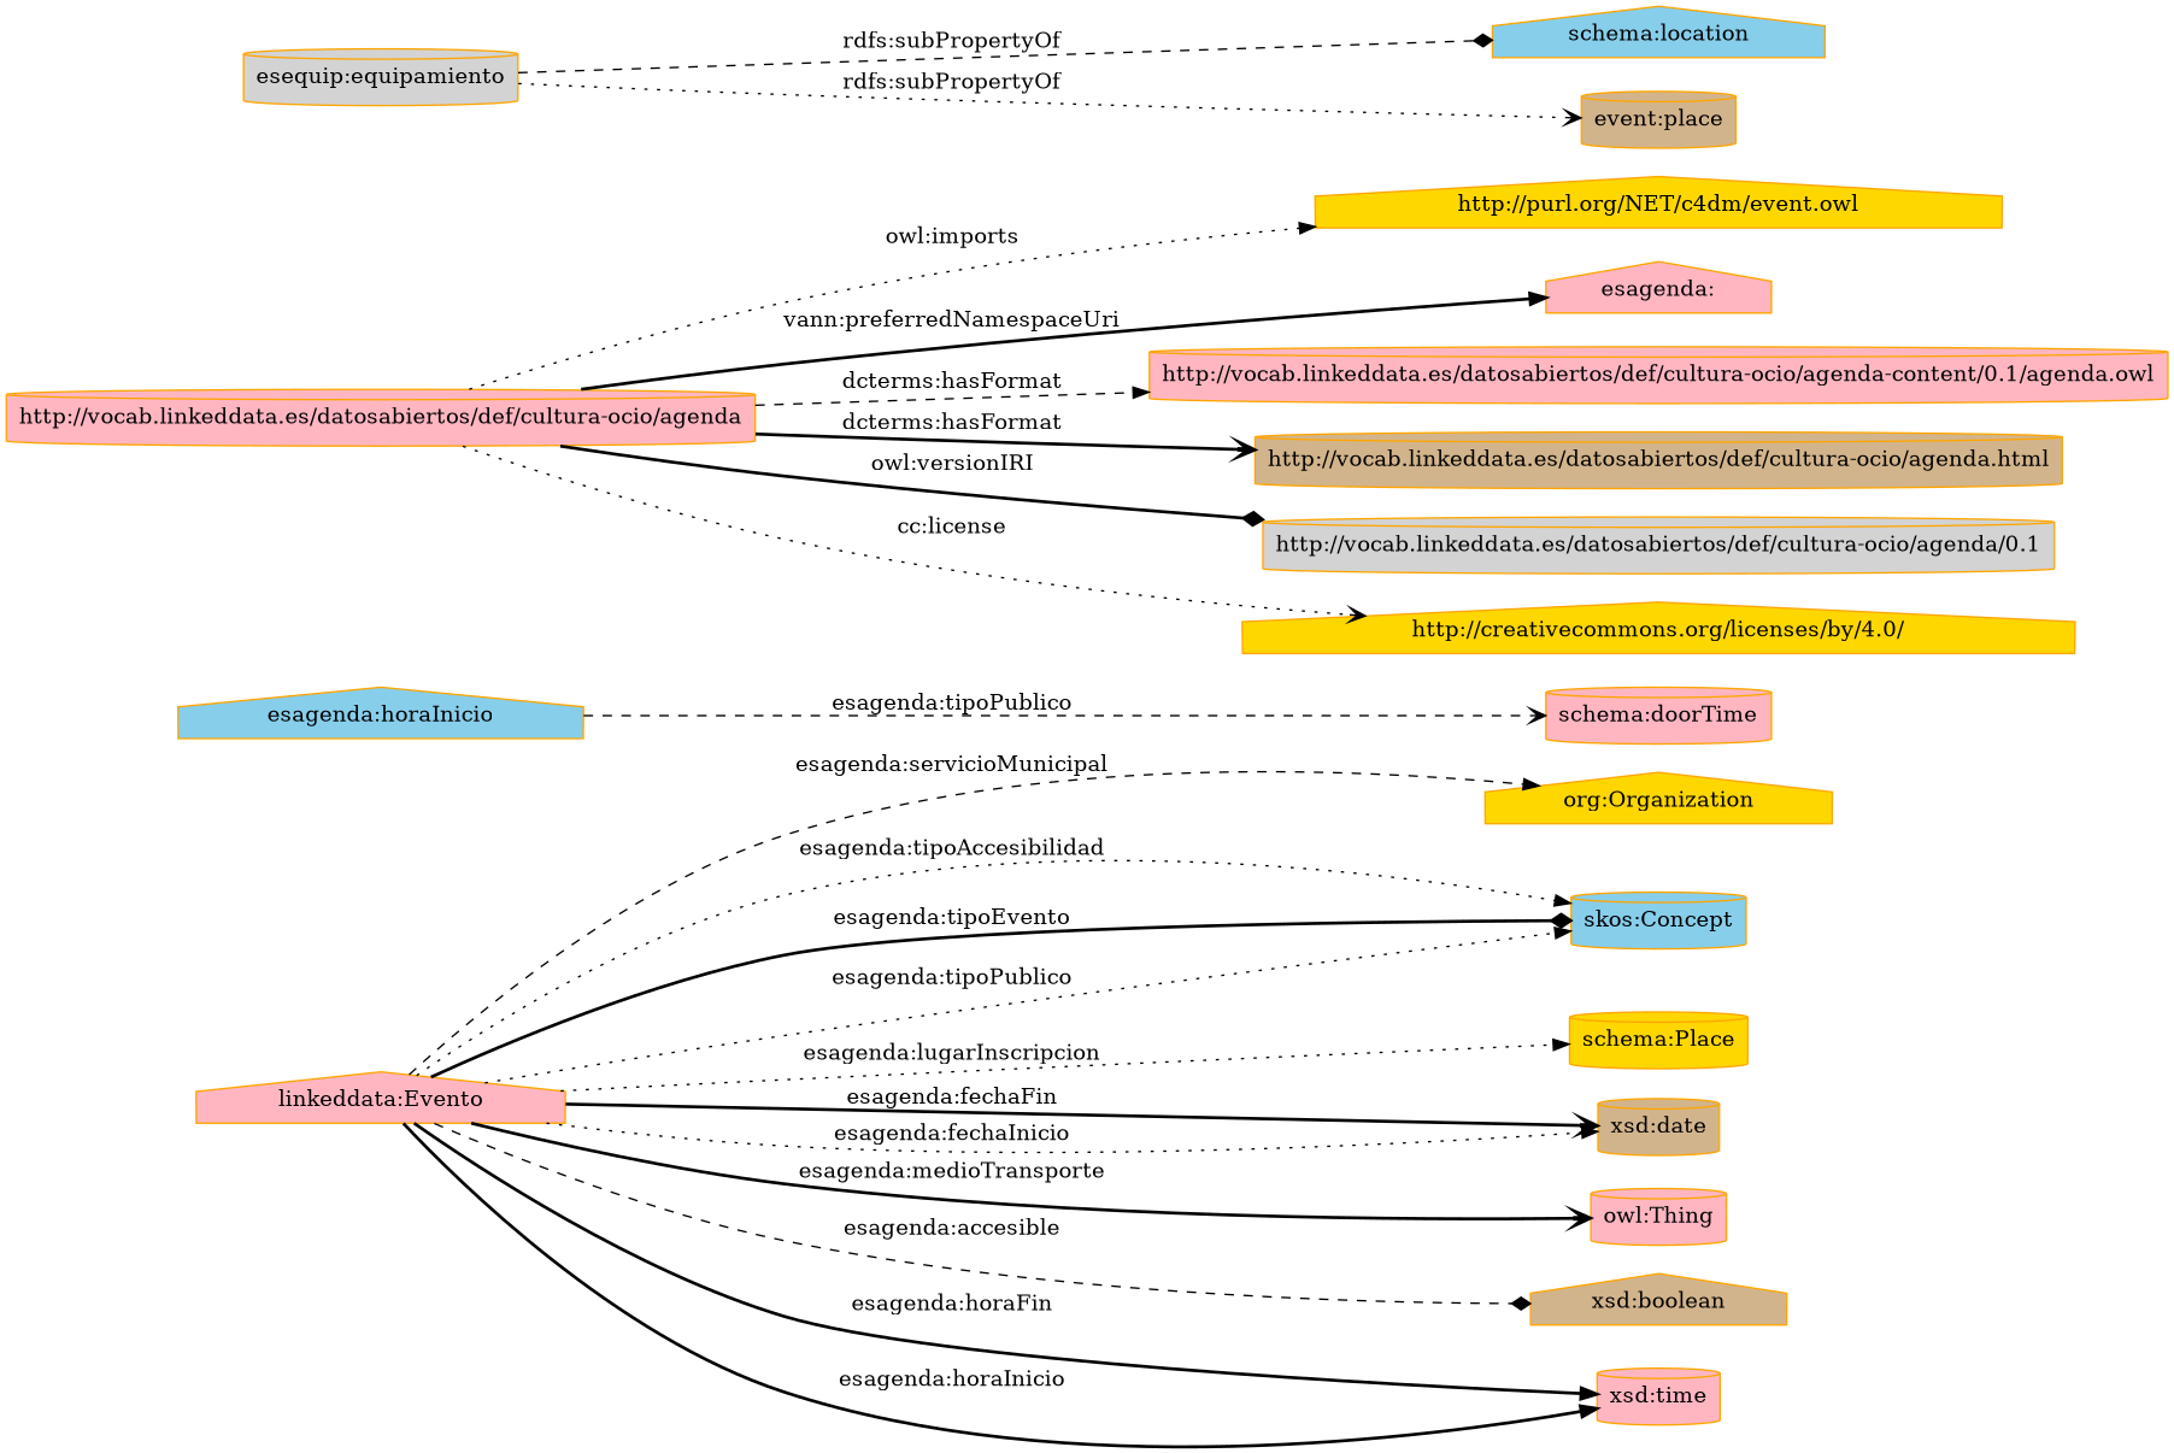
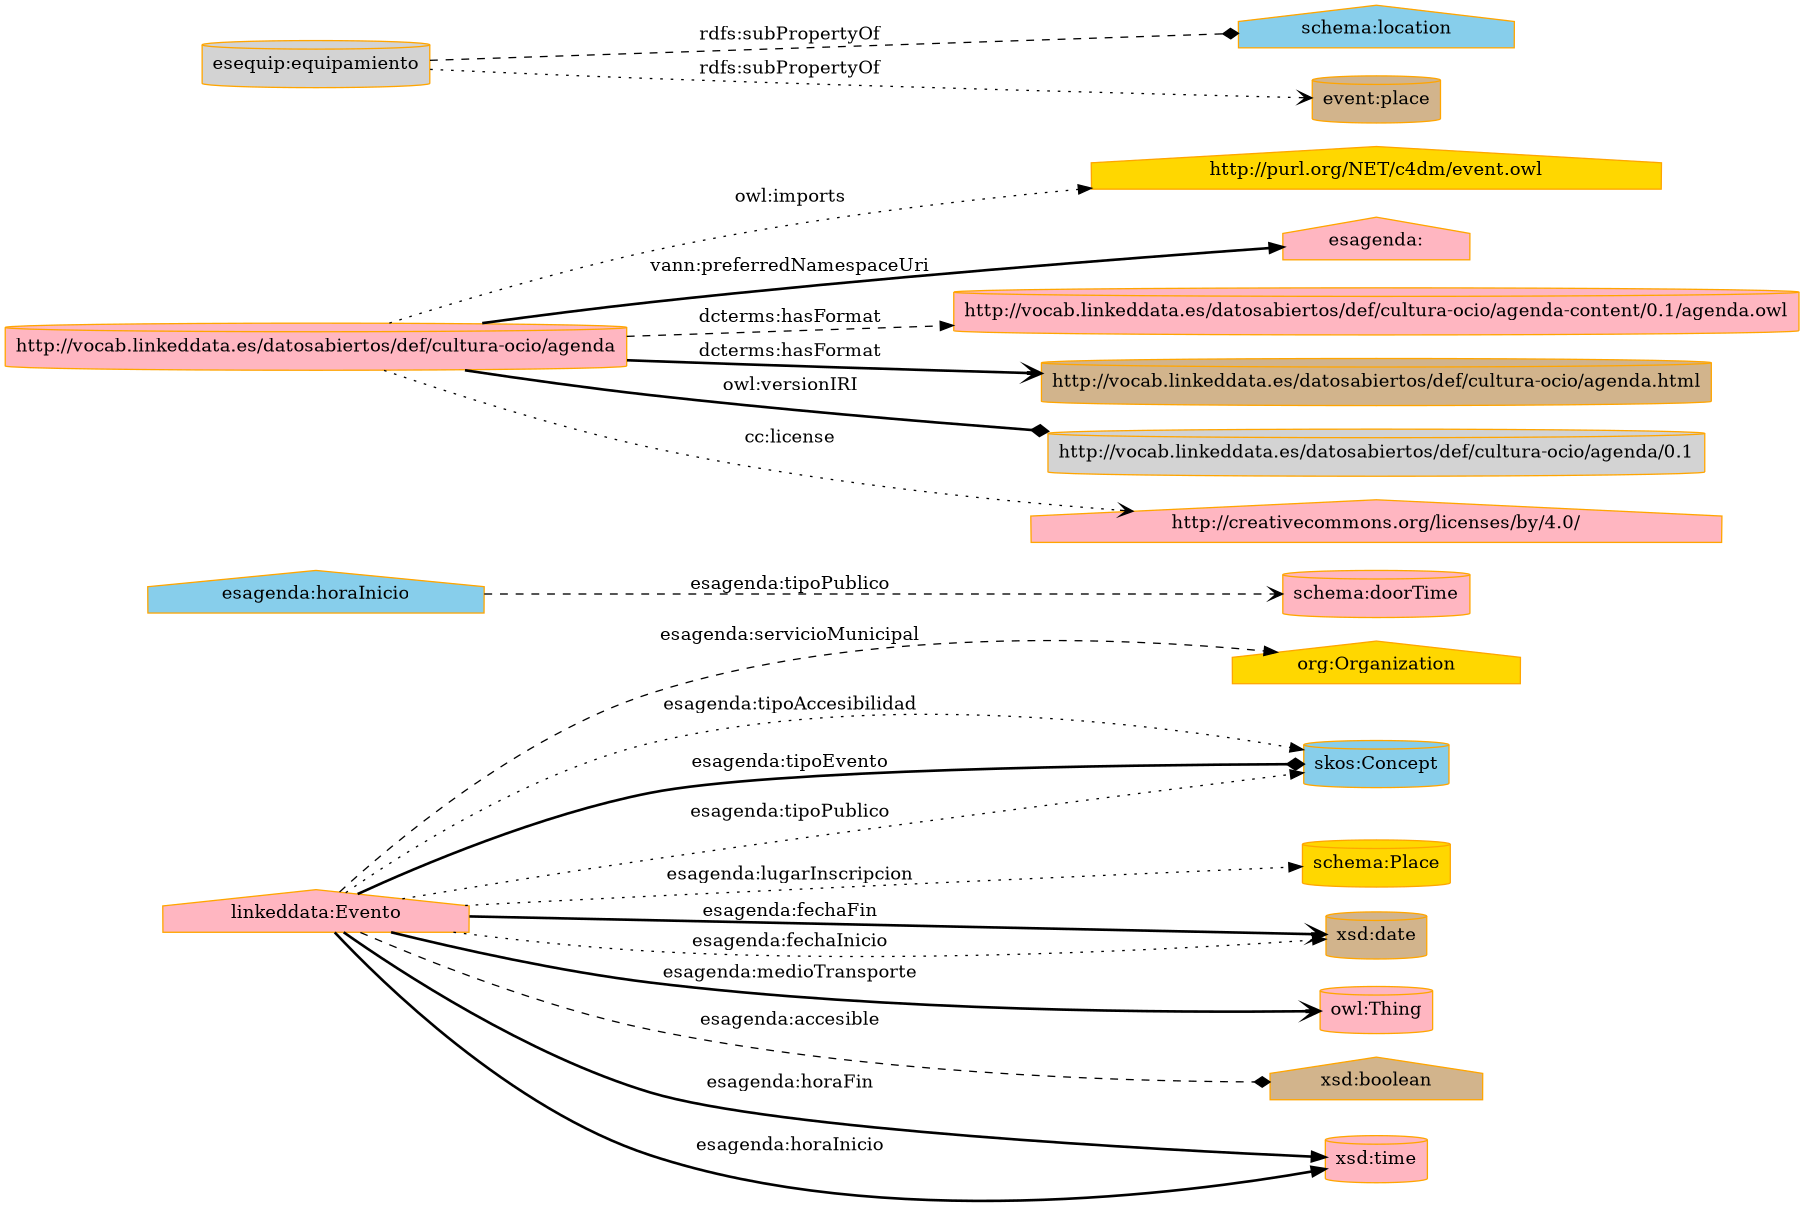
  digraph {
    fontname="DejaVu Serif"
    rankdir=LR
    node [color=orange fillcolor=lightpink fontname="DejaVu Serif" shape=cylinder style=filled]
    edge [arrowhead=normal fontname="DejaVu Serif" style=bold]
    n1 [label="linkeddata:Evento" shape=house]
    "org:Organization" [fillcolor=gold shape=house]
    "skos:Concept" [fillcolor=skyblue]
    "schema:Place" [fillcolor=gold]
    "xsd:date" [fillcolor=tan]
    "owl:Thing"
    "xsd:boolean" [fillcolor=tan shape=house]
    "xsd:time"
    "esagenda:horaInicio" [fillcolor=skyblue shape=house]
    "schema:doorTime"
    "http://purl.org/NET/c4dm/event.owl" [fillcolor=gold shape=house]
    "http://vocab.linkeddata.es/datosabiertos/def/cultura-ocio/agenda"
    "esagenda:" [shape=house]
    "http://vocab.linkeddata.es/datosabiertos/def/cultura-ocio/agenda-content/0.1/agenda.owl"
    "http://vocab.linkeddata.es/datosabiertos/def/cultura-ocio/agenda.html" [fillcolor=tan]
    "http://vocab.linkeddata.es/datosabiertos/def/cultura-ocio/agenda/0.1" [fillcolor=lightgrey]
-   "http://creativecommons.org/licenses/by/4.0/" [fillcolor=gold shape=house]
+   "http://creativecommons.org/licenses/by/4.0/" [shape=house]
    "esequip:equipamiento" [fillcolor=lightgrey]
    "schema:location" [fillcolor=skyblue shape=house]
    "event:place" [fillcolor=tan]
    n1 -> "org:Organization" [label="esagenda:servicioMunicipal" style=dashed]
    n1 -> "skos:Concept" [label="esagenda:tipoAccesibilidad" style=dotted]
    n1 -> "skos:Concept" [arrowhead=diamond label="esagenda:tipoEvento"]
    n1 -> "skos:Concept" [label="esagenda:tipoPublico" style=dotted]
    n1 -> "schema:Place" [label="esagenda:lugarInscripcion" style=dotted]
    n1 -> "xsd:date" [arrowhead=vee label="esagenda:fechaFin"]
    n1 -> "xsd:date" [label="esagenda:fechaInicio" style=dotted]
    n1 -> "owl:Thing" [arrowhead=vee label="esagenda:medioTransporte"]
    n1 -> "xsd:boolean" [arrowhead=diamond label="esagenda:accesible" style=dashed]
    n1 -> "xsd:time" [label="esagenda:horaFin"]
    n1 -> "xsd:time" [label="esagenda:horaInicio"]
    "esagenda:horaInicio" -> "schema:doorTime" [arrowhead=vee label="esagenda:tipoPublico" style=dashed]
    "http://vocab.linkeddata.es/datosabiertos/def/cultura-ocio/agenda" -> "http://purl.org/NET/c4dm/event.owl" [label="owl:imports" style=dotted]
    "http://vocab.linkeddata.es/datosabiertos/def/cultura-ocio/agenda" -> "esagenda:" [label="vann:preferredNamespaceUri"]
    "http://vocab.linkeddata.es/datosabiertos/def/cultura-ocio/agenda" -> "http://vocab.linkeddata.es/datosabiertos/def/cultura-ocio/agenda-content/0.1/agenda.owl" [label="dcterms:hasFormat" style=dashed]
    "http://vocab.linkeddata.es/datosabiertos/def/cultura-ocio/agenda" -> "http://vocab.linkeddata.es/datosabiertos/def/cultura-ocio/agenda.html" [arrowhead=vee label="dcterms:hasFormat"]
    "http://vocab.linkeddata.es/datosabiertos/def/cultura-ocio/agenda" -> "http://vocab.linkeddata.es/datosabiertos/def/cultura-ocio/agenda/0.1" [arrowhead=diamond label="owl:versionIRI"]
    "http://vocab.linkeddata.es/datosabiertos/def/cultura-ocio/agenda" -> "http://creativecommons.org/licenses/by/4.0/" [arrowhead=vee label="cc:license" style=dotted]
    "esequip:equipamiento" -> "schema:location" [arrowhead=diamond label="rdfs:subPropertyOf" style=dashed]
    "esequip:equipamiento" -> "event:place" [arrowhead=vee label="rdfs:subPropertyOf" style=dotted]
  }
